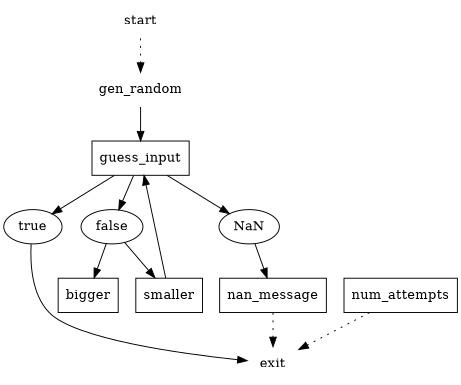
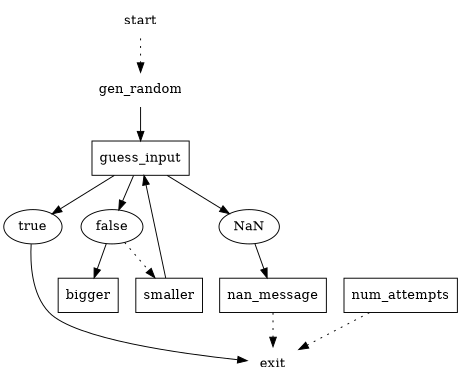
  digraph {
    node [shape=box]
    start [shape=plaintext]
    gen_random [shape=plaintext]
    guess_input
    true [shape=ellipse]
    false [shape=ellipse]
    NaN [shape=ellipse]
    exit [shape=plaintext]
    bigger
    smaller
    nan_message
    num_attempts
    start -> gen_random [style=dotted]
    gen_random -> guess_input
    guess_input -> true
    guess_input -> false
    guess_input -> NaN
    true -> exit
    false -> bigger
-   false -> smaller
+   false -> smaller [style=dotted]
    NaN -> nan_message
    smaller -> guess_input
    nan_message -> exit [style=dotted]
    num_attempts -> exit [style=dotted]
  }
